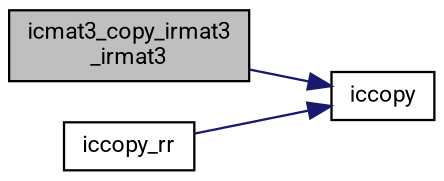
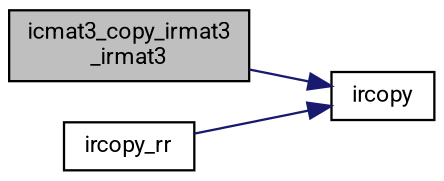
  digraph {
    fontname=Roboto
    rankdir=LR
    node [color=black fillcolor=white fontname=Roboto fontsize=10 shape=record style=filled]
    edge [color=midnightblue fontname=Roboto fontsize=10 labelfontname=Helvetica labelfontsize=10 style=solid]
    n1 [fillcolor=grey75 fontcolor=black height=0.2 label="icmat3_copy_irmat3\l_irmat3" width=0.4]
-   n2 [height=0.2 label=iccopy width=0.4]
-   n3 [height=0.2 label=iccopy_rr width=0.4]
+   n2 [height=0.2 label=ircopy width=0.4]
+   n3 [height=0.2 label=ircopy_rr width=0.4]
    n1 -> n2
    n3 -> n2
  }
